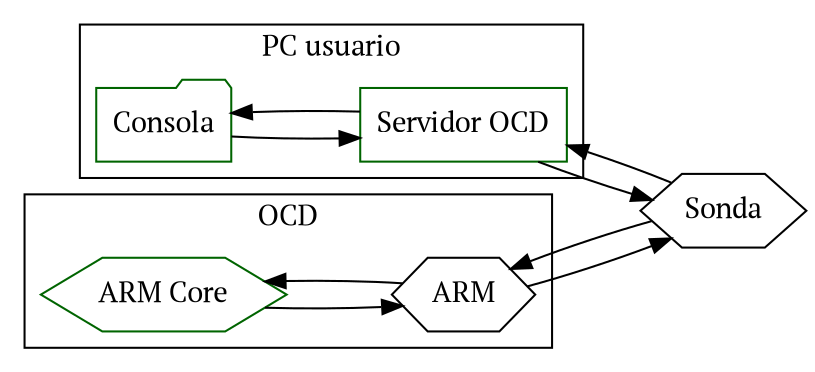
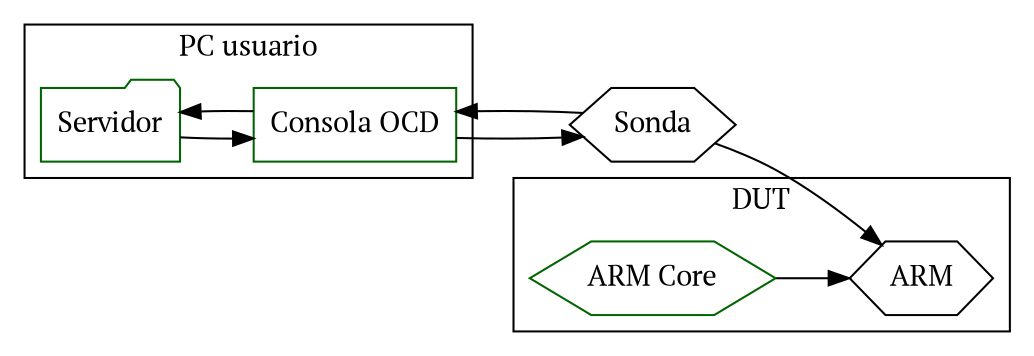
  digraph {
    fontname="PT Serif"
    rankdir=LR
    node [color=darkgreen fontname="PT Serif" shape=hexagon]
    edge [fontname="PT Serif"]
-   Consola [shape=folder]
-   "Servidor OCD" [shape=box]
+   Consola [shape=folder label=Servidor]
+   "Servidor OCD" [shape=box label="Consola OCD"]
    "ARM Core"
    n4 [color=black label=ARM]
    Sonda [color=black]
    subgraph cluster_1 {
      label="PC usuario"
      Consola
      "Servidor OCD"
    }
    subgraph cluster_2 {
-     label=OCD
+     label=DUT
      "ARM Core"
      n4
    }
    Consola -> "Servidor OCD"
    "Servidor OCD" -> Consola
    "Servidor OCD" -> Sonda
    "ARM Core" -> n4
-   n4 -> "ARM Core"
-   n4 -> Sonda
    Sonda -> "Servidor OCD"
    Sonda -> n4
  }
